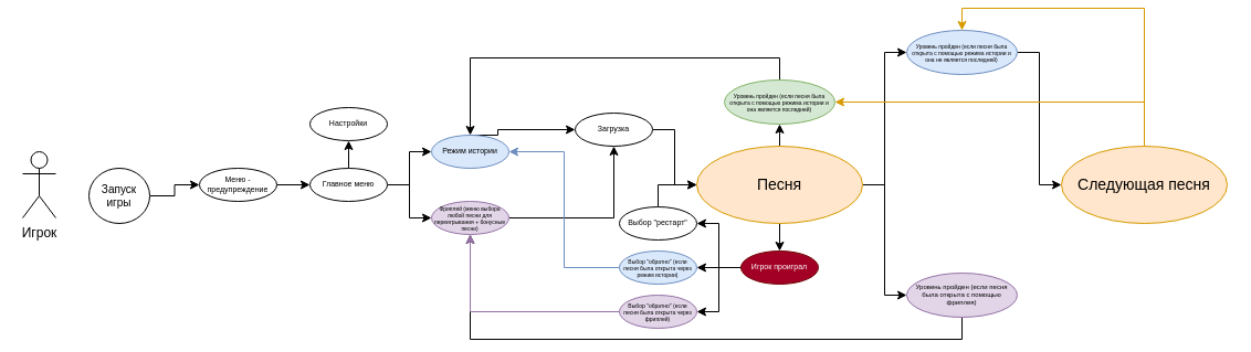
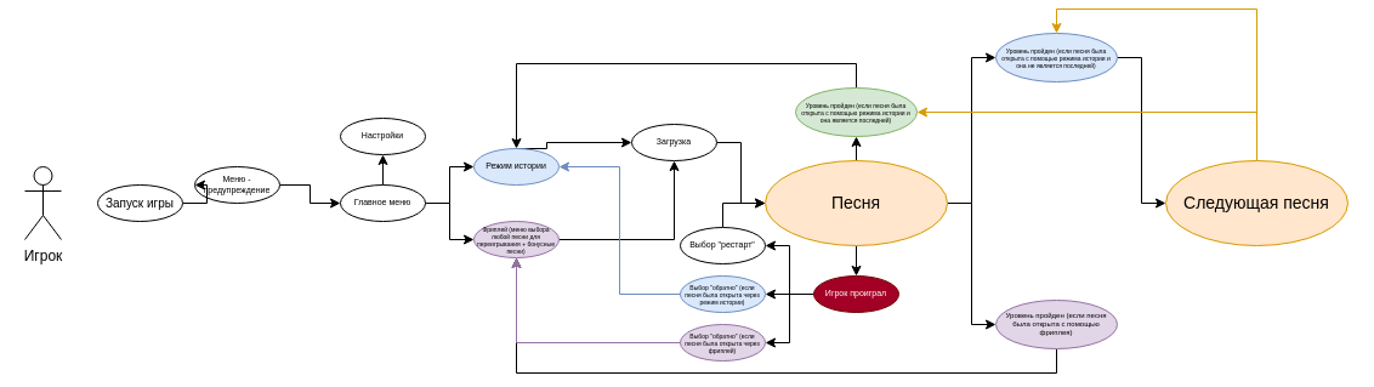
  <mxCell id="0" />
  <mxCell id="1" parent="0" />
  <mxCell id="2" value="Игрок" style="shape=umlActor;verticalLabelPosition=bottom;verticalAlign=top;html=1;outlineConnect=0;" vertex="1" parent="1"><mxGeometry x="20" y="130" width="30" height="60" as="geometry" /></mxCell>
  <mxCell id="3" style="edgeStyle=orthogonalEdgeStyle;rounded=0;orthogonalLoop=1;jettySize=auto;html=1;exitX=1;exitY=0.5;exitDx=0;exitDy=0;entryX=0;entryY=0.5;entryDx=0;entryDy=0;" edge="1" parent="1" source="4" target="10"><mxGeometry relative="1" as="geometry" /></mxCell>
- <mxCell id="4" value="Меню - предупреждение" style="ellipse;whiteSpace=wrap;html=1;fontSize=7;" vertex="1" parent="1"><mxGeometry x="180" y="145" width="70" height="30" as="geometry" /></mxCell>
+ <mxCell id="4" value="Меню - предупреждение" style="ellipse;whiteSpace=wrap;html=1;fontSize=7;" vertex="1" parent="1"><mxGeometry x="160" y="130" width="70" height="30" as="geometry" /></mxCell>
  <mxCell id="5" style="edgeStyle=orthogonalEdgeStyle;rounded=0;orthogonalLoop=1;jettySize=auto;html=1;entryX=0;entryY=0.5;entryDx=0;entryDy=0;" edge="1" parent="1" source="6" target="4"><mxGeometry relative="1" as="geometry" /></mxCell>
- <mxCell id="6" value="Запуск игры" style="ellipse;whiteSpace=wrap;html=1;fontSize=10;" vertex="1" parent="1"><mxGeometry x="80" y="145" width="55" height="50" as="geometry" /></mxCell>
+ <mxCell id="6" value="Запуск игры" style="ellipse;whiteSpace=wrap;html=1;fontSize=10;" vertex="1" parent="1"><mxGeometry x="80" y="145" width="70" height="30" as="geometry" /></mxCell>
  <mxCell id="7" style="edgeStyle=orthogonalEdgeStyle;rounded=0;orthogonalLoop=1;jettySize=auto;html=1;exitX=1;exitY=0.5;exitDx=0;exitDy=0;entryX=0;entryY=0.5;entryDx=0;entryDy=0;" edge="1" parent="1" source="10" target="12"><mxGeometry relative="1" as="geometry" /></mxCell>
  <mxCell id="8" style="edgeStyle=orthogonalEdgeStyle;rounded=0;orthogonalLoop=1;jettySize=auto;html=1;exitX=1;exitY=0.5;exitDx=0;exitDy=0;entryX=0;entryY=0.5;entryDx=0;entryDy=0;" edge="1" parent="1" source="10" target="14"><mxGeometry relative="1" as="geometry" /></mxCell>
  <mxCell id="9" style="edgeStyle=orthogonalEdgeStyle;rounded=0;orthogonalLoop=1;jettySize=auto;html=1;exitX=0.5;exitY=0;exitDx=0;exitDy=0;entryX=0.5;entryY=1;entryDx=0;entryDy=0;" edge="1" parent="1" source="10" target="15"><mxGeometry relative="1" as="geometry" /></mxCell>
  <mxCell id="10" value="Главное меню" style="ellipse;whiteSpace=wrap;html=1;fontSize=7;" vertex="1" parent="1"><mxGeometry x="280" y="145" width="70" height="30" as="geometry" /></mxCell>
  <mxCell id="11" style="edgeStyle=orthogonalEdgeStyle;rounded=0;orthogonalLoop=1;jettySize=auto;html=1;exitX=0.5;exitY=0;exitDx=0;exitDy=0;entryX=0;entryY=0.5;entryDx=0;entryDy=0;" edge="1" parent="1" source="12" target="22"><mxGeometry relative="1" as="geometry"><Array as="points"><mxPoint x="450" y="115" /><mxPoint x="450" y="110" /></Array></mxGeometry></mxCell>
  <mxCell id="12" value="Режим истории" style="ellipse;whiteSpace=wrap;html=1;fontSize=7;fillColor=#dae8fc;strokeColor=#6c8ebf;" vertex="1" parent="1"><mxGeometry x="390" y="115" width="70" height="30" as="geometry" /></mxCell>
  <mxCell id="13" style="edgeStyle=orthogonalEdgeStyle;rounded=0;orthogonalLoop=1;jettySize=auto;html=1;exitX=1;exitY=0.5;exitDx=0;exitDy=0;entryX=0.5;entryY=1;entryDx=0;entryDy=0;" edge="1" parent="1" source="14" target="22"><mxGeometry relative="1" as="geometry" /></mxCell>
  <mxCell id="14" value="Фриплей (меню выбора любой песни для переигрывания + бонусные песни)" style="ellipse;whiteSpace=wrap;html=1;fontSize=5;fillColor=#e1d5e7;strokeColor=#9673a6;" vertex="1" parent="1"><mxGeometry x="390" y="175" width="70" height="30" as="geometry" /></mxCell>
  <mxCell id="15" value="Настройки" style="ellipse;whiteSpace=wrap;html=1;fontSize=7;" vertex="1" parent="1"><mxGeometry x="280" y="90" width="70" height="30" as="geometry" /></mxCell>
  <mxCell id="16" style="edgeStyle=orthogonalEdgeStyle;rounded=0;orthogonalLoop=1;jettySize=auto;html=1;exitX=1;exitY=0.5;exitDx=0;exitDy=0;entryX=0;entryY=0.5;entryDx=0;entryDy=0;" edge="1" parent="1" source="20" target="24"><mxGeometry relative="1" as="geometry" /></mxCell>
  <mxCell id="17" style="edgeStyle=orthogonalEdgeStyle;rounded=0;orthogonalLoop=1;jettySize=auto;html=1;exitX=1;exitY=0.5;exitDx=0;exitDy=0;entryX=0;entryY=0.5;entryDx=0;entryDy=0;" edge="1" parent="1" source="20" target="26"><mxGeometry relative="1" as="geometry" /></mxCell>
  <mxCell id="18" style="edgeStyle=orthogonalEdgeStyle;rounded=0;orthogonalLoop=1;jettySize=auto;html=1;exitX=0.5;exitY=0;exitDx=0;exitDy=0;entryX=0.5;entryY=1;entryDx=0;entryDy=0;" edge="1" parent="1" source="20" target="31"><mxGeometry relative="1" as="geometry" /></mxCell>
  <mxCell id="19" style="edgeStyle=orthogonalEdgeStyle;rounded=0;orthogonalLoop=1;jettySize=auto;html=1;exitX=0.5;exitY=1;exitDx=0;exitDy=0;entryX=0.5;entryY=0;entryDx=0;entryDy=0;" edge="1" parent="1" source="20" target="35"><mxGeometry relative="1" as="geometry" /></mxCell>
  <mxCell id="20" value="Песня" style="ellipse;whiteSpace=wrap;html=1;fontSize=14;fillColor=#ffe6cc;strokeColor=#d79b00;" vertex="1" parent="1"><mxGeometry x="630" y="125" width="150" height="70" as="geometry" /></mxCell>
  <mxCell id="21" style="edgeStyle=orthogonalEdgeStyle;rounded=0;orthogonalLoop=1;jettySize=auto;html=1;exitX=1;exitY=0.5;exitDx=0;exitDy=0;entryX=0;entryY=0.5;entryDx=0;entryDy=0;" edge="1" parent="1" source="22" target="20"><mxGeometry relative="1" as="geometry" /></mxCell>
  <mxCell id="22" value="Загрузка" style="ellipse;whiteSpace=wrap;html=1;fontSize=7;" vertex="1" parent="1"><mxGeometry x="520" y="95" width="70" height="30" as="geometry" /></mxCell>
  <mxCell id="23" style="edgeStyle=orthogonalEdgeStyle;rounded=0;orthogonalLoop=1;jettySize=auto;html=1;exitX=1;exitY=0.5;exitDx=0;exitDy=0;entryX=0;entryY=0.5;entryDx=0;entryDy=0;" edge="1" parent="1" source="24" target="29"><mxGeometry relative="1" as="geometry" /></mxCell>
  <mxCell id="24" value="Уровень пройден (если песня была открыта с помощью режима истории и она не является последней)" style="ellipse;whiteSpace=wrap;html=1;fontSize=5;fillColor=#dae8fc;strokeColor=#6c8ebf;" vertex="1" parent="1"><mxGeometry x="820" y="20" width="100" height="40" as="geometry" /></mxCell>
  <mxCell id="25" style="edgeStyle=orthogonalEdgeStyle;rounded=0;orthogonalLoop=1;jettySize=auto;html=1;exitX=0.5;exitY=1;exitDx=0;exitDy=0;entryX=0.5;entryY=1;entryDx=0;entryDy=0;" edge="1" parent="1" source="26" target="14"><mxGeometry relative="1" as="geometry" /></mxCell>
  <mxCell id="26" value="Уровень пройден (если песня была открыта с помощью фриплея)" style="ellipse;whiteSpace=wrap;html=1;fontSize=6;fillColor=#e1d5e7;strokeColor=#9673a6;" vertex="1" parent="1"><mxGeometry x="820" y="240" width="100" height="40" as="geometry" /></mxCell>
  <mxCell id="27" style="edgeStyle=orthogonalEdgeStyle;rounded=0;orthogonalLoop=1;jettySize=auto;html=1;exitX=0.5;exitY=0;exitDx=0;exitDy=0;entryX=0.5;entryY=0;entryDx=0;entryDy=0;fillColor=#ffe6cc;strokeColor=#d79b00;" edge="1" parent="1" source="29" target="24"><mxGeometry relative="1" as="geometry" /></mxCell>
  <mxCell id="28" style="edgeStyle=orthogonalEdgeStyle;rounded=0;orthogonalLoop=1;jettySize=auto;html=1;exitX=0.5;exitY=0;exitDx=0;exitDy=0;entryX=1;entryY=0.5;entryDx=0;entryDy=0;fontColor=default;labelBorderColor=none;labelBackgroundColor=default;strokeColor=#d79b00;fillColor=#ffe6cc;" edge="1" parent="1" source="29" target="31"><mxGeometry relative="1" as="geometry" /></mxCell>
  <mxCell id="29" value="Следующая песня" style="ellipse;whiteSpace=wrap;html=1;fontSize=14;fillColor=#ffe6cc;strokeColor=#d79b00;" vertex="1" parent="1"><mxGeometry x="960" y="125" width="150" height="70" as="geometry" /></mxCell>
  <mxCell id="30" style="edgeStyle=orthogonalEdgeStyle;rounded=0;orthogonalLoop=1;jettySize=auto;html=1;exitX=0.5;exitY=0;exitDx=0;exitDy=0;entryX=0.5;entryY=0;entryDx=0;entryDy=0;" edge="1" parent="1" source="31" target="12"><mxGeometry relative="1" as="geometry" /></mxCell>
  <mxCell id="31" value="Уровень пройден (если песня была открыта с помощью режима истории и она является последней)" style="ellipse;whiteSpace=wrap;html=1;fontSize=5;fillColor=#d5e8d4;strokeColor=#82b366;" vertex="1" parent="1"><mxGeometry x="655" y="65" width="100" height="40" as="geometry" /></mxCell>
  <mxCell id="32" style="edgeStyle=orthogonalEdgeStyle;rounded=0;orthogonalLoop=1;jettySize=auto;html=1;exitX=0;exitY=0.5;exitDx=0;exitDy=0;entryX=1;entryY=0.5;entryDx=0;entryDy=0;" edge="1" parent="1" source="35" target="37"><mxGeometry relative="1" as="geometry" /></mxCell>
  <mxCell id="33" style="edgeStyle=orthogonalEdgeStyle;rounded=0;orthogonalLoop=1;jettySize=auto;html=1;exitX=0;exitY=0.5;exitDx=0;exitDy=0;entryX=1;entryY=0.5;entryDx=0;entryDy=0;" edge="1" parent="1" source="35" target="39"><mxGeometry relative="1" as="geometry" /></mxCell>
  <mxCell id="34" style="edgeStyle=orthogonalEdgeStyle;rounded=0;orthogonalLoop=1;jettySize=auto;html=1;exitX=0;exitY=0.5;exitDx=0;exitDy=0;entryX=1;entryY=0.5;entryDx=0;entryDy=0;" edge="1" parent="1" source="35" target="41"><mxGeometry relative="1" as="geometry" /></mxCell>
  <mxCell id="35" value="Игрок проиграл" style="ellipse;whiteSpace=wrap;html=1;fontSize=7;fillColor=#a20025;fontColor=#ffffff;strokeColor=#6F0000;" vertex="1" parent="1"><mxGeometry x="670" y="220" width="70" height="30" as="geometry" /></mxCell>
  <mxCell id="36" style="edgeStyle=orthogonalEdgeStyle;rounded=0;orthogonalLoop=1;jettySize=auto;html=1;exitX=0.5;exitY=0;exitDx=0;exitDy=0;entryX=0;entryY=0.5;entryDx=0;entryDy=0;" edge="1" parent="1" source="37" target="20"><mxGeometry relative="1" as="geometry" /></mxCell>
  <mxCell id="37" value="Выбор &quot;рестарт&quot;" style="ellipse;whiteSpace=wrap;html=1;fontSize=7;" vertex="1" parent="1"><mxGeometry x="560" y="180" width="70" height="30" as="geometry" /></mxCell>
  <mxCell id="38" style="edgeStyle=orthogonalEdgeStyle;rounded=0;orthogonalLoop=1;jettySize=auto;html=1;exitX=0;exitY=0.5;exitDx=0;exitDy=0;entryX=0.5;entryY=1;entryDx=0;entryDy=0;fillColor=#e1d5e7;strokeColor=#9673a6;" edge="1" parent="1" source="39" target="14"><mxGeometry relative="1" as="geometry" /></mxCell>
  <mxCell id="39" value="Выбор &quot;обратно&quot; (если песня была открыта через фриплей)" style="ellipse;whiteSpace=wrap;html=1;fontSize=5;fillColor=#e1d5e7;strokeColor=#9673a6;" vertex="1" parent="1"><mxGeometry x="560" y="260" width="70" height="30" as="geometry" /></mxCell>
  <mxCell id="40" style="edgeStyle=orthogonalEdgeStyle;rounded=0;orthogonalLoop=1;jettySize=auto;html=1;exitX=0;exitY=0.5;exitDx=0;exitDy=0;entryX=1;entryY=0.5;entryDx=0;entryDy=0;fillColor=#dae8fc;strokeColor=#6c8ebf;" edge="1" parent="1" source="41" target="12"><mxGeometry relative="1" as="geometry" /></mxCell>
  <mxCell id="41" value="Выбор &quot;обратно&quot; (если песня была открыта через режим истории)" style="ellipse;whiteSpace=wrap;html=1;fontSize=5;fillColor=#dae8fc;strokeColor=#6c8ebf;" vertex="1" parent="1"><mxGeometry x="560" y="220" width="70" height="30" as="geometry" /></mxCell>
